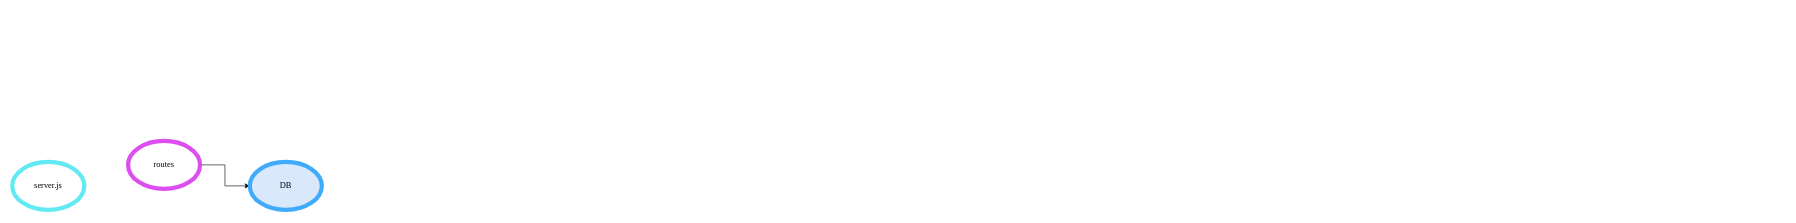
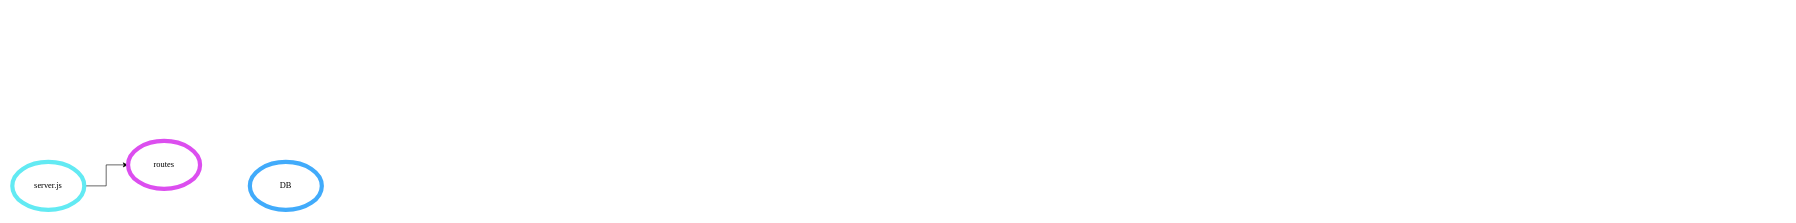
  <mxCell id="0" />
  <mxCell id="1" parent="0" />
  <mxCell id="2" value="" style="edgeStyle=orthogonalEdgeStyle;rounded=0;orthogonalLoop=1;jettySize=auto;html=1;verticalAlign=top;" parent="1" edge="1"><mxGeometry relative="1" as="geometry"><mxPoint x="2972" y="20" as="sourcePoint" /></mxGeometry></mxCell>
+ <mxCell id="3" value="" style="edgeStyle=orthogonalEdgeStyle;rounded=0;orthogonalLoop=1;jettySize=auto;html=1;fontStyle=0;fontSize=14;" edge="1" parent="1" source="4" target="6"><mxGeometry relative="1" as="geometry" /></mxCell>
  <mxCell id="4" value="server.js" style="ellipse;whiteSpace=wrap;html=1;strokeWidth=7;strokeColor=#62eaf3;fontSize=14;fontStyle=0;fontFamily=Lucida Console;" vertex="1" parent="1"><mxGeometry x="20" y="269" width="120" height="80" as="geometry" /></mxCell>
- <mxCell id="5" style="edgeStyle=orthogonalEdgeStyle;rounded=0;orthogonalLoop=1;jettySize=auto;html=1;entryX=0;entryY=0.5;entryDx=0;entryDy=0;" edge="1" parent="1" source="6" target="7"><mxGeometry relative="1" as="geometry" /></mxCell>
  <mxCell id="6" value="routes" style="ellipse;whiteSpace=wrap;html=1;strokeWidth=7;strokeColor=#dc4eef;fontSize=14;fontStyle=0;fontFamily=Lucida Console;" vertex="1" parent="1"><mxGeometry x="213" y="234" width="120" height="80" as="geometry" /></mxCell>
- <mxCell id="7" value="DB" style="ellipse;whiteSpace=wrap;html=1;strokeWidth=7;strokeColor=#41abfb;fontSize=14;fontStyle=0;fontFamily=Lucida Console;fillColor=#dae8fc;" vertex="1" parent="1"><mxGeometry x="416" y="269" width="120" height="80" as="geometry" /></mxCell>
+ <mxCell id="7" value="DB" style="ellipse;whiteSpace=wrap;html=1;strokeWidth=7;strokeColor=#41abfb;fontSize=14;fontStyle=0;fontFamily=Lucida Console;" vertex="1" parent="1"><mxGeometry x="416" y="269" width="120" height="80" as="geometry" /></mxCell>
